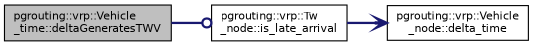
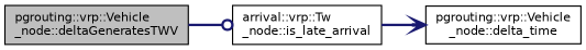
  digraph {
    rankdir=LR
    node [color=black fillcolor=white fontname=Helvetica fontsize=10 shape=record style=filled]
    edge [color=midnightblue fontname=Helvetica fontsize=10 labelfontname=Helvetica labelfontsize=10 style=bold]
-   n1 [fillcolor=grey75 fontcolor=black height=0.2 label="pgrouting::vrp::Vehicle\l_time::deltaGeneratesTWV" width=0.4]
-   n2 [height=0.2 label="pgrouting::vrp::Tw\l_node::is_late_arrival" width=0.4]
+   n1 [fillcolor=grey75 fontcolor=black height=0.2 label="pgrouting::vrp::Vehicle\l_node::deltaGeneratesTWV" width=0.4]
+   n2 [height=0.2 label="arrival::vrp::Tw\l_node::is_late_arrival" width=0.4]
    n3 [height=0.2 label="pgrouting::vrp::Vehicle\l_node::delta_time" width=0.4]
    n1 -> n2 [arrowhead=odot]
    n2 -> n3 [arrowhead=vee]
  }
